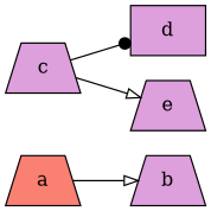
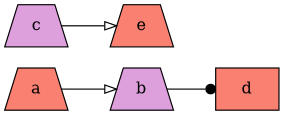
  digraph {
    rankdir=LR
    node [fillcolor=plum shape=trapezium style=filled]
    edge [arrowhead=onormal]
    n1 [fillcolor=salmon label=a]
    n2 [label=b]
-   n3 [label=d shape=box]
+   n3 [fillcolor=salmon label=d shape=box]
    n4 [label=c]
-   n5 [label=e]
+   n5 [fillcolor=salmon label=e]
    n1 -> n2
-   n4 -> n3 [arrowhead=dot]
+   n2 -> n3 [arrowhead=dot]
    n4 -> n5
  }
